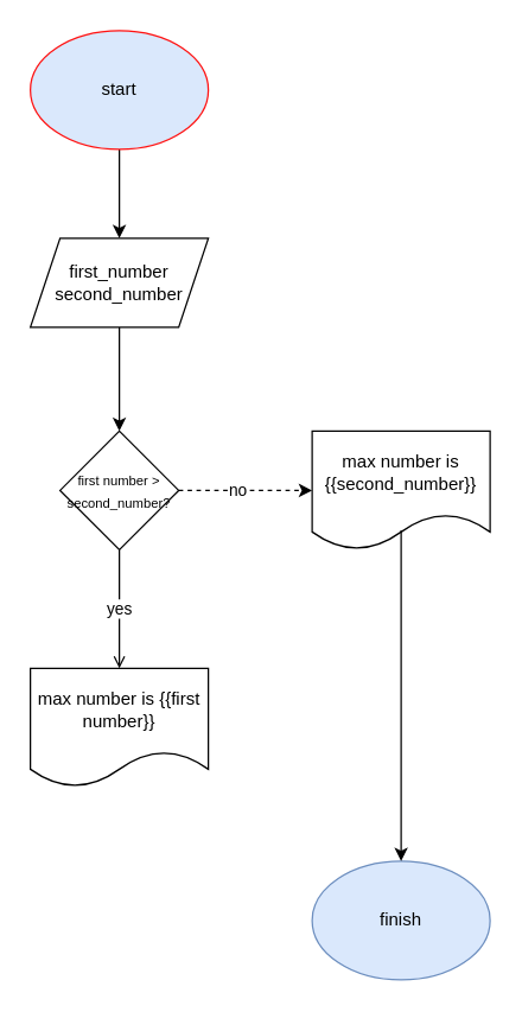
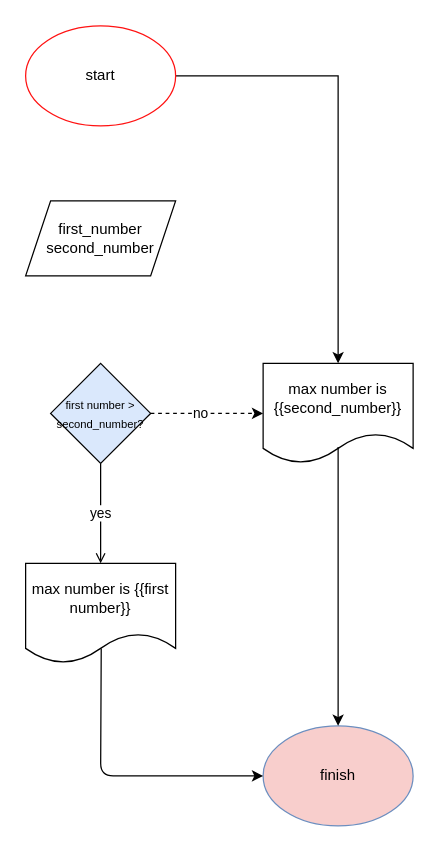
  <mxCell id="0" />
  <mxCell id="1" parent="0" />
- <mxCell id="2" value="" style="edgeStyle=orthogonalEdgeStyle;rounded=0;orthogonalLoop=1;jettySize=auto;html=1;" edge="1" parent="1" source="3" target="5"><mxGeometry relative="1" as="geometry" /></mxCell>
- <mxCell id="3" value="start" style="ellipse;whiteSpace=wrap;html=1;strokeColor=#FF1212;fillColor=#dae8fc;" vertex="1" parent="1"><mxGeometry x="20" y="20" width="120" height="80" as="geometry" /></mxCell>
- <mxCell id="4" value="" style="edgeStyle=orthogonalEdgeStyle;rounded=0;orthogonalLoop=1;jettySize=auto;html=1;" edge="1" parent="1" source="5" target="8"><mxGeometry relative="1" as="geometry" /></mxCell>
+ <mxCell id="2" value="" style="edgeStyle=orthogonalEdgeStyle;rounded=0;orthogonalLoop=1;jettySize=auto;html=1;" edge="1" parent="1" source="3" target="10"><mxGeometry relative="1" as="geometry" /></mxCell>
+ <mxCell id="3" value="start" style="ellipse;whiteSpace=wrap;html=1;strokeColor=#FF1212;" vertex="1" parent="1"><mxGeometry x="20" y="20" width="120" height="80" as="geometry" /></mxCell>
  <mxCell id="5" value="first_number&lt;br&gt;second_number" style="shape=parallelogram;perimeter=parallelogramPerimeter;whiteSpace=wrap;html=1;fixedSize=1;" vertex="1" parent="1"><mxGeometry x="20" y="160" width="120" height="60" as="geometry" /></mxCell>
  <mxCell id="6" value="yes" style="edgeStyle=orthogonalEdgeStyle;rounded=0;orthogonalLoop=1;jettySize=auto;html=1;endArrow=open;" edge="1" parent="1" source="8" target="9"><mxGeometry relative="1" as="geometry" /></mxCell>
  <mxCell id="7" value="no" style="edgeStyle=orthogonalEdgeStyle;rounded=0;orthogonalLoop=1;jettySize=auto;html=1;dashed=1;" edge="1" parent="1" source="8" target="10"><mxGeometry x="-0.111" relative="1" as="geometry"><mxPoint as="offset" /></mxGeometry></mxCell>
- <mxCell id="8" value="&lt;font style=&quot;font-size: 9px;&quot;&gt;first number &amp;gt; second_number?&lt;/font&gt;" style="rhombus;whiteSpace=wrap;html=1;" vertex="1" parent="1"><mxGeometry x="40" y="290" width="80" height="80" as="geometry" /></mxCell>
+ <mxCell id="8" value="&lt;font style=&quot;font-size: 9px;&quot;&gt;first number &amp;gt; second_number?&lt;/font&gt;" style="rhombus;whiteSpace=wrap;html=1;fillColor=#dae8fc;" vertex="1" parent="1"><mxGeometry x="40" y="290" width="80" height="80" as="geometry" /></mxCell>
  <mxCell id="9" value="max number is {{first number}}" style="shape=document;whiteSpace=wrap;html=1;boundedLbl=1;" vertex="1" parent="1"><mxGeometry x="20" y="450" width="120" height="80" as="geometry" /></mxCell>
  <mxCell id="10" value="max number is {{second_number}}" style="shape=document;whiteSpace=wrap;html=1;boundedLbl=1;" vertex="1" parent="1"><mxGeometry x="210" y="290" width="120" height="80" as="geometry" /></mxCell>
- <mxCell id="11" value="finish" style="ellipse;whiteSpace=wrap;html=1;fillColor=#dae8fc;strokeColor=#6c8ebf;" vertex="1" parent="1"><mxGeometry x="210" y="580" width="120" height="80" as="geometry" /></mxCell>
+ <mxCell id="11" value="finish" style="ellipse;whiteSpace=wrap;html=1;fillColor=#f8cecc;strokeColor=#6c8ebf;" vertex="1" parent="1"><mxGeometry x="210" y="580" width="120" height="80" as="geometry" /></mxCell>
+ <mxCell id="12" value="" style="endArrow=classic;html=1;rounded=1;exitX=0.504;exitY=0.851;exitDx=0;exitDy=0;exitPerimeter=0;entryX=0;entryY=0.5;entryDx=0;entryDy=0;" edge="1" parent="1" source="9" target="11"><mxGeometry width="50" height="50" relative="1" as="geometry"><mxPoint x="60" y="340" as="sourcePoint" /><mxPoint x="110" y="290" as="targetPoint" /><Array as="points"><mxPoint x="80" y="620" /></Array></mxGeometry></mxCell>
  <mxCell id="13" value="" style="endArrow=classic;html=1;rounded=0;exitX=0.5;exitY=0.837;exitDx=0;exitDy=0;exitPerimeter=0;entryX=0.5;entryY=0;entryDx=0;entryDy=0;" edge="1" parent="1" source="10" target="11"><mxGeometry width="50" height="50" relative="1" as="geometry"><mxPoint x="60" y="340" as="sourcePoint" /><mxPoint x="110" y="290" as="targetPoint" /></mxGeometry></mxCell>
